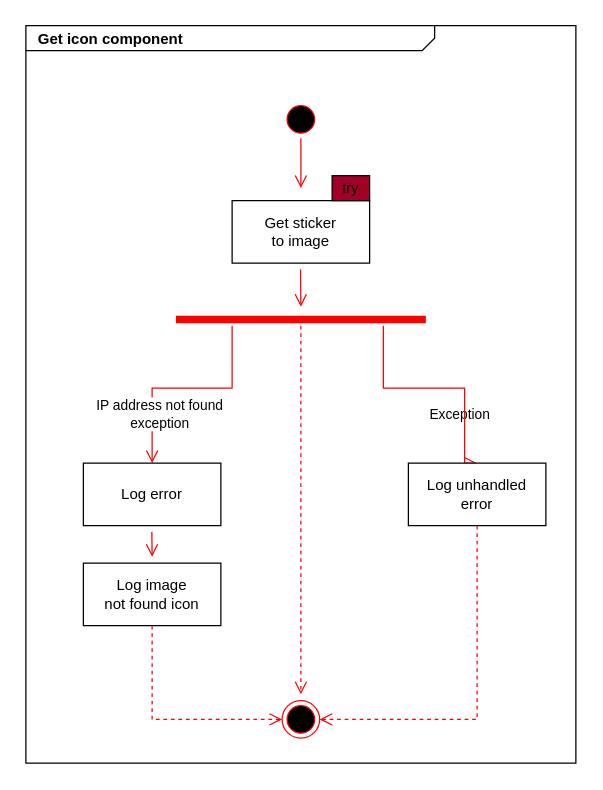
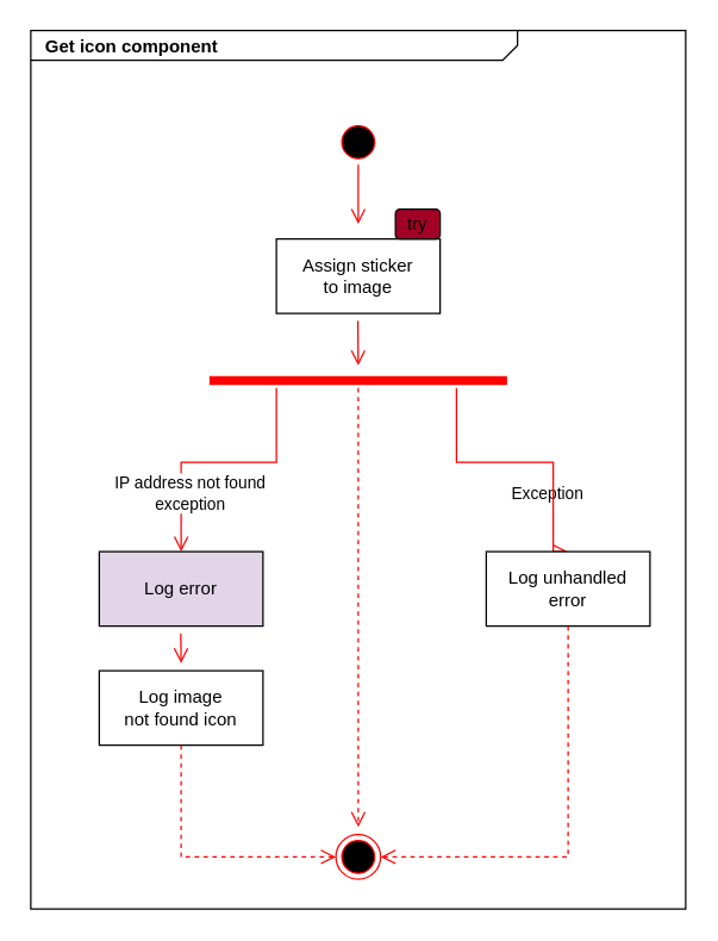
  <mxCell id="0" />
  <mxCell id="1" parent="0" />
  <mxCell id="2" value="&lt;p style=&quot;margin: 0px ; margin-top: 4px ; margin-left: 10px ; text-align: left&quot;&gt;&lt;b&gt;Get icon component&lt;/b&gt;&lt;/p&gt;" style="html=1;strokeWidth=1;shape=mxgraph.sysml.package;html=1;overflow=fill;whiteSpace=wrap;fillColor=none;gradientColor=none;fontSize=12;align=center;labelX=327.64;" parent="1" vertex="1"><mxGeometry x="20" y="20" width="440" height="590" as="geometry" /></mxCell>
  <mxCell id="3" value="" style="ellipse;html=1;shape=startState;fillColor=#000000;strokeColor=#ff0000;" parent="1" vertex="1"><mxGeometry x="225" y="80" width="30" height="30" as="geometry" /></mxCell>
  <mxCell id="4" value="" style="edgeStyle=orthogonalEdgeStyle;html=1;verticalAlign=bottom;endArrow=open;endSize=8;strokeColor=#ff0000;rounded=0;" parent="1" source="3" edge="1"><mxGeometry relative="1" as="geometry"><mxPoint x="240" y="150" as="targetPoint" /></mxGeometry></mxCell>
- <mxCell id="5" value="Get sticker&lt;br&gt;to image" style="html=1;whiteSpace=wrap;" parent="1" vertex="1"><mxGeometry x="185" y="160" width="110" height="50" as="geometry" /></mxCell>
+ <mxCell id="5" value="Assign sticker&lt;br&gt;to image" style="html=1;whiteSpace=wrap;" parent="1" vertex="1"><mxGeometry x="185" y="160" width="110" height="50" as="geometry" /></mxCell>
  <mxCell id="6" value="" style="shape=line;html=1;strokeWidth=6;strokeColor=#ff0000;" parent="1" vertex="1"><mxGeometry x="140" y="250" width="200" height="10" as="geometry" /></mxCell>
  <mxCell id="7" value="" style="edgeStyle=orthogonalEdgeStyle;html=1;verticalAlign=bottom;endArrow=open;endSize=8;strokeColor=#ff0000;rounded=0;dashed=1;" parent="1" source="6" edge="1"><mxGeometry relative="1" as="geometry"><mxPoint x="240" y="555" as="targetPoint" /></mxGeometry></mxCell>
  <mxCell id="8" value="" style="ellipse;html=1;shape=endState;fillColor=#000000;strokeColor=#ff0000;" parent="1" vertex="1"><mxGeometry x="225" y="560" width="30" height="30" as="geometry" /></mxCell>
  <mxCell id="9" value="" style="edgeStyle=orthogonalEdgeStyle;html=1;verticalAlign=bottom;endArrow=open;endSize=8;strokeColor=#ff0000;rounded=0;entryX=0.5;entryY=0;entryDx=0;entryDy=0;" parent="1" target="13" edge="1"><mxGeometry relative="1" as="geometry"><mxPoint x="185" y="330" as="targetPoint" /><mxPoint x="185" y="260" as="sourcePoint" /><Array as="points"><mxPoint x="185" y="310" /><mxPoint x="121" y="310" /></Array></mxGeometry></mxCell>
  <mxCell id="10" value="IP address not found&lt;br&gt;exception" style="edgeLabel;html=1;align=center;verticalAlign=middle;resizable=0;points=[];" parent="9" vertex="1" connectable="0"><mxGeometry x="-0.027" y="2" relative="1" as="geometry"><mxPoint x="-24" y="18" as="offset" /></mxGeometry></mxCell>
  <mxCell id="11" value="Exception" style="edgeLabel;html=1;align=center;verticalAlign=middle;resizable=0;points=[];" parent="9" vertex="1" connectable="0"><mxGeometry x="-0.027" y="2" relative="1" as="geometry"><mxPoint x="216" y="18" as="offset" /></mxGeometry></mxCell>
  <mxCell id="12" value="" style="edgeStyle=orthogonalEdgeStyle;html=1;verticalAlign=bottom;endArrow=open;endSize=8;strokeColor=#ff0000;rounded=0;entryX=0.5;entryY=0;entryDx=0;entryDy=0;" parent="1" target="14" edge="1"><mxGeometry relative="1" as="geometry"><mxPoint x="306" y="330" as="targetPoint" /><mxPoint x="306" y="260" as="sourcePoint" /><Array as="points"><mxPoint x="306" y="310" /><mxPoint x="371" y="310" /></Array></mxGeometry></mxCell>
- <mxCell id="13" value="Log error" style="html=1;whiteSpace=wrap;" parent="1" vertex="1"><mxGeometry x="66" y="370" width="110" height="50" as="geometry" /></mxCell>
+ <mxCell id="13" value="Log error" style="html=1;whiteSpace=wrap;fillColor=#e1d5e7;" parent="1" vertex="1"><mxGeometry x="66" y="370" width="110" height="50" as="geometry" /></mxCell>
  <mxCell id="14" value="Log unhandled&lt;br&gt;error" style="html=1;whiteSpace=wrap;" parent="1" vertex="1"><mxGeometry x="326" y="370" width="110" height="50" as="geometry" /></mxCell>
  <mxCell id="15" value="Log image&lt;br&gt;not found icon" style="html=1;whiteSpace=wrap;" parent="1" vertex="1"><mxGeometry x="66" y="450" width="110" height="50" as="geometry" /></mxCell>
  <mxCell id="16" value="" style="edgeStyle=orthogonalEdgeStyle;html=1;verticalAlign=bottom;endArrow=open;endSize=8;strokeColor=#ff0000;rounded=0;exitX=0.5;exitY=1;exitDx=0;exitDy=0;entryX=1;entryY=0.5;entryDx=0;entryDy=0;dashed=1;" parent="1" source="14" target="8" edge="1"><mxGeometry relative="1" as="geometry"><mxPoint x="370.77" y="825" as="targetPoint" /><mxPoint x="370.77" y="530" as="sourcePoint" /></mxGeometry></mxCell>
  <mxCell id="17" value="" style="html=1;verticalAlign=bottom;endArrow=open;endSize=8;strokeColor=#ff0000;rounded=0;" parent="1" edge="1"><mxGeometry relative="1" as="geometry"><mxPoint x="121" y="445" as="targetPoint" /><mxPoint x="120.77" y="425" as="sourcePoint" /></mxGeometry></mxCell>
  <mxCell id="18" value="" style="html=1;verticalAlign=bottom;endArrow=open;endSize=8;strokeColor=#ff0000;rounded=0;exitX=0.5;exitY=1;exitDx=0;exitDy=0;edgeStyle=orthogonalEdgeStyle;entryX=0;entryY=0.5;entryDx=0;entryDy=0;dashed=1;" parent="1" source="15" target="8" edge="1"><mxGeometry relative="1" as="geometry"><mxPoint x="121" y="540" as="targetPoint" /><mxPoint x="120.77" y="520" as="sourcePoint" /></mxGeometry></mxCell>
  <mxCell id="19" value="" style="html=1;verticalAlign=bottom;endArrow=open;endSize=8;strokeColor=#ff0000;rounded=0;" parent="1" edge="1"><mxGeometry relative="1" as="geometry"><mxPoint x="240" y="245" as="targetPoint" /><mxPoint x="239.77" y="215" as="sourcePoint" /></mxGeometry></mxCell>
- <mxCell id="20" value="&lt;font color=&quot;#000000&quot;&gt;try&lt;/font&gt;" style="html=1;whiteSpace=wrap;fillColor=#a20025;fontColor=#ffffff;strokeColor=default;" parent="1" vertex="1"><mxGeometry x="265" y="140" width="30" height="20" as="geometry" /></mxCell>
+ <mxCell id="20" value="&lt;font color=&quot;#000000&quot;&gt;try&lt;/font&gt;" style="html=1;whiteSpace=wrap;fillColor=#a20025;fontColor=#ffffff;strokeColor=default;rounded=1;" parent="1" vertex="1"><mxGeometry x="265" y="140" width="30" height="20" as="geometry" /></mxCell>
